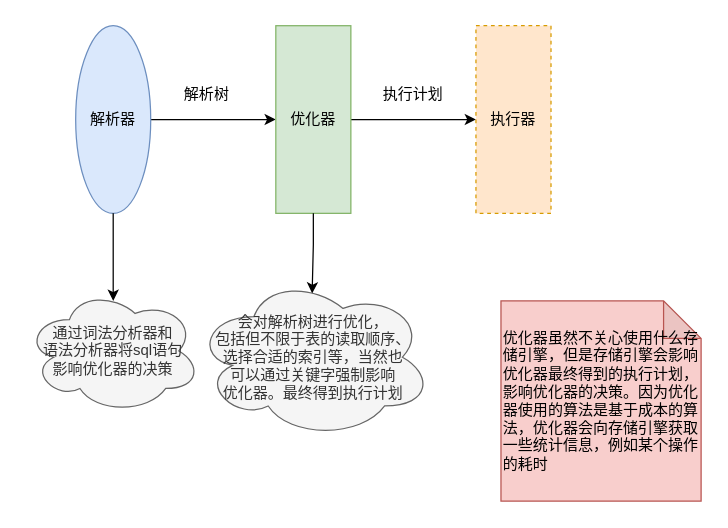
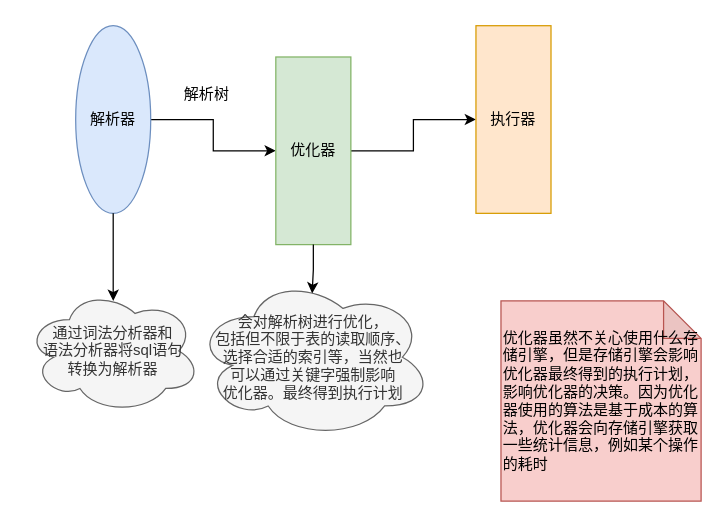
  <mxCell id="0" />
  <mxCell id="1" parent="0" />
  <mxCell id="2" style="edgeStyle=orthogonalEdgeStyle;rounded=0;orthogonalLoop=1;jettySize=auto;html=1;exitX=1;exitY=0.5;exitDx=0;exitDy=0;entryX=0;entryY=0.5;entryDx=0;entryDy=0;" edge="1" parent="1" source="3" target="5"><mxGeometry relative="1" as="geometry" /></mxCell>
  <mxCell id="3" value="&lt;div&gt;&lt;br&gt;&lt;/div&gt;解析器&lt;div&gt;&lt;br&gt;&lt;/div&gt;" style="ellipse;whiteSpace=wrap;html=1;fillColor=#dae8fc;strokeColor=#6c8ebf;" vertex="1" parent="1"><mxGeometry x="60" y="20" width="60" height="150" as="geometry" /></mxCell>
  <mxCell id="4" style="edgeStyle=orthogonalEdgeStyle;rounded=0;orthogonalLoop=1;jettySize=auto;html=1;" edge="1" parent="1" source="5" target="6"><mxGeometry relative="1" as="geometry" /></mxCell>
- <mxCell id="5" value="优化器" style="rounded=0;whiteSpace=wrap;html=1;fillColor=#d5e8d4;strokeColor=#82b366;" vertex="1" parent="1"><mxGeometry x="220" y="20" width="60" height="150" as="geometry" /></mxCell>
- <mxCell id="6" value="执行器" style="rounded=0;whiteSpace=wrap;html=1;fillColor=#ffe6cc;strokeColor=#d79b00;dashed=1;" vertex="1" parent="1"><mxGeometry x="380" y="20" width="60" height="150" as="geometry" /></mxCell>
+ <mxCell id="5" value="优化器" style="rounded=0;whiteSpace=wrap;html=1;fillColor=#d5e8d4;strokeColor=#82b366;" vertex="1" parent="1"><mxGeometry x="220" y="45" width="60" height="150" as="geometry" /></mxCell>
+ <mxCell id="6" value="执行器" style="rounded=0;whiteSpace=wrap;html=1;fillColor=#ffe6cc;strokeColor=#d79b00;" vertex="1" parent="1"><mxGeometry x="380" y="20" width="60" height="150" as="geometry" /></mxCell>
  <mxCell id="7" value="解析树" style="text;html=1;align=center;verticalAlign=middle;whiteSpace=wrap;rounded=0;" vertex="1" parent="1"><mxGeometry x="130" y="50" width="70" height="50" as="geometry" /></mxCell>
- <mxCell id="8" value="执行计划" style="text;html=1;align=center;verticalAlign=middle;whiteSpace=wrap;rounded=0;" vertex="1" parent="1"><mxGeometry x="300" y="60" width="60" height="30" as="geometry" /></mxCell>
- <mxCell id="9" value="通过词法分析器和&lt;div&gt;语法分析器将sql语句&lt;/div&gt;&lt;div&gt;影响优化器的决策&lt;/div&gt;" style="ellipse;shape=cloud;whiteSpace=wrap;html=1;fillColor=#f5f5f5;fontColor=#333333;strokeColor=#666666;" vertex="1" parent="1"><mxGeometry x="20" y="230" width="140" height="100" as="geometry" /></mxCell>
+ <mxCell id="9" value="通过词法分析器和&lt;div&gt;语法分析器将sql语句&lt;/div&gt;&lt;div&gt;转换为解析器&lt;/div&gt;" style="ellipse;shape=cloud;whiteSpace=wrap;html=1;fillColor=#f5f5f5;fontColor=#333333;strokeColor=#666666;" vertex="1" parent="1"><mxGeometry x="20" y="230" width="140" height="100" as="geometry" /></mxCell>
  <mxCell id="10" style="edgeStyle=orthogonalEdgeStyle;rounded=0;orthogonalLoop=1;jettySize=auto;html=1;entryX=0.5;entryY=0.1;entryDx=0;entryDy=0;entryPerimeter=0;" edge="1" parent="1" source="3" target="9"><mxGeometry relative="1" as="geometry" /></mxCell>
  <mxCell id="11" value="会对解析树进行优化，&lt;div&gt;包括但不限于表的读取顺序、&lt;/div&gt;&lt;div&gt;选择合适的索引等，当然也&lt;/div&gt;&lt;div&gt;可以通过关键字强制影响&lt;/div&gt;&lt;div&gt;优化器。最终得到执行计划&lt;/div&gt;" style="ellipse;shape=cloud;whiteSpace=wrap;html=1;fillColor=#f5f5f5;fontColor=#333333;strokeColor=#666666;" vertex="1" parent="1"><mxGeometry x="155" y="220" width="190" height="130" as="geometry" /></mxCell>
  <mxCell id="12" style="edgeStyle=orthogonalEdgeStyle;rounded=0;orthogonalLoop=1;jettySize=auto;html=1;entryX=0.495;entryY=0.108;entryDx=0;entryDy=0;entryPerimeter=0;" edge="1" parent="1" source="5" target="11"><mxGeometry relative="1" as="geometry" /></mxCell>
  <mxCell id="13" value="优化器虽然不关心使用什么存储引擎，但是存储引擎会影响优化器最终得到的执行计划，影响优化器的决策。因为优化器使用的算法是基于成本的算法，优化器会向存储引擎获取一些统计信息，例如某个操作的耗时" style="shape=note;whiteSpace=wrap;html=1;backgroundOutline=1;darkOpacity=0.05;align=left;fillColor=#f8cecc;strokeColor=#b85450;" vertex="1" parent="1"><mxGeometry x="400" y="240" width="160" height="160" as="geometry" /></mxCell>
